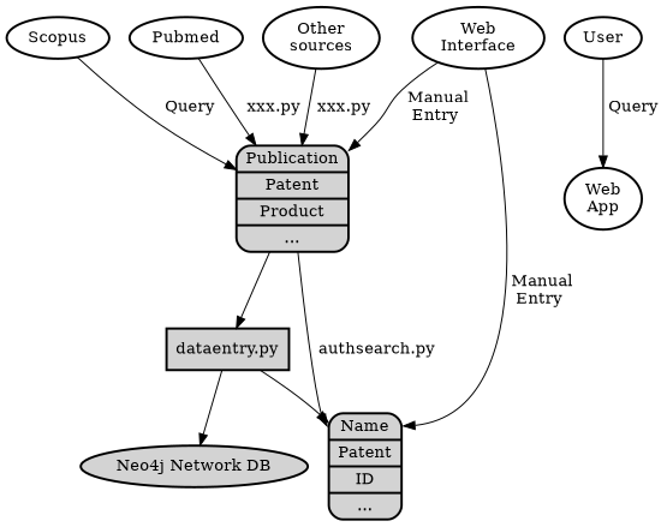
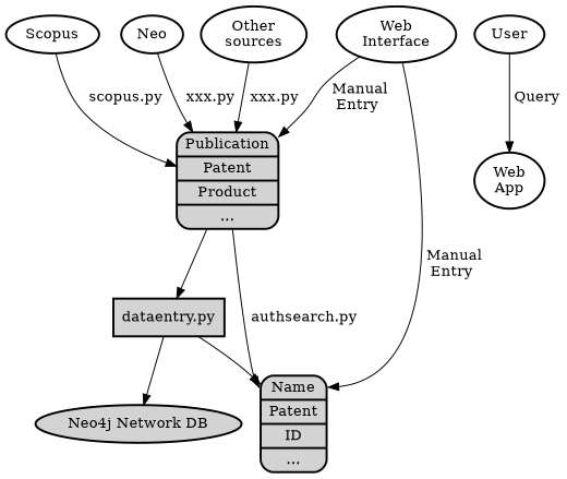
  digraph {
    node [style=bold]
    n1 [label=Scopus shape=ellipse]
    n2 [label="{<f0>Publication | Patent | Product | ...}" shape=Mrecord style="filled,bold"]
    n3 [label="{<f0>Name | Patent | ID | ...}" shape=Mrecord style="filled,bold"]
    n4 [label="dataentry.py" shape=box style="bold,filled"]
-   n5 [label=Pubmed shape=ellipse]
+   n5 [label=Neo shape=ellipse]
    n6 [label="Neo4j Network DB" style="filled,bold"]
    n7 [label="Web\nInterface"]
    n8 [label="Web\nApp"]
    n9 [label=User]
    n10 [label="Other\nsources"]
-   n1 -> n2 [label=" Query"]
+   n1 -> n2 [label=" scopus.py"]
    n2 -> n3 [headport=f0 label=" authsearch.py"]
    n2 -> n4
    n4 -> n3
    n4 -> n6
    n5 -> n2 [label=" xxx.py"]
    n7 -> n2 [label=" Manual\nEntry"]
    n7 -> n3 [headport=f0 label=" Manual\nEntry"]
    n9 -> n8 [label=" Query"]
    n10 -> n2 [label=" xxx.py"]
  }
